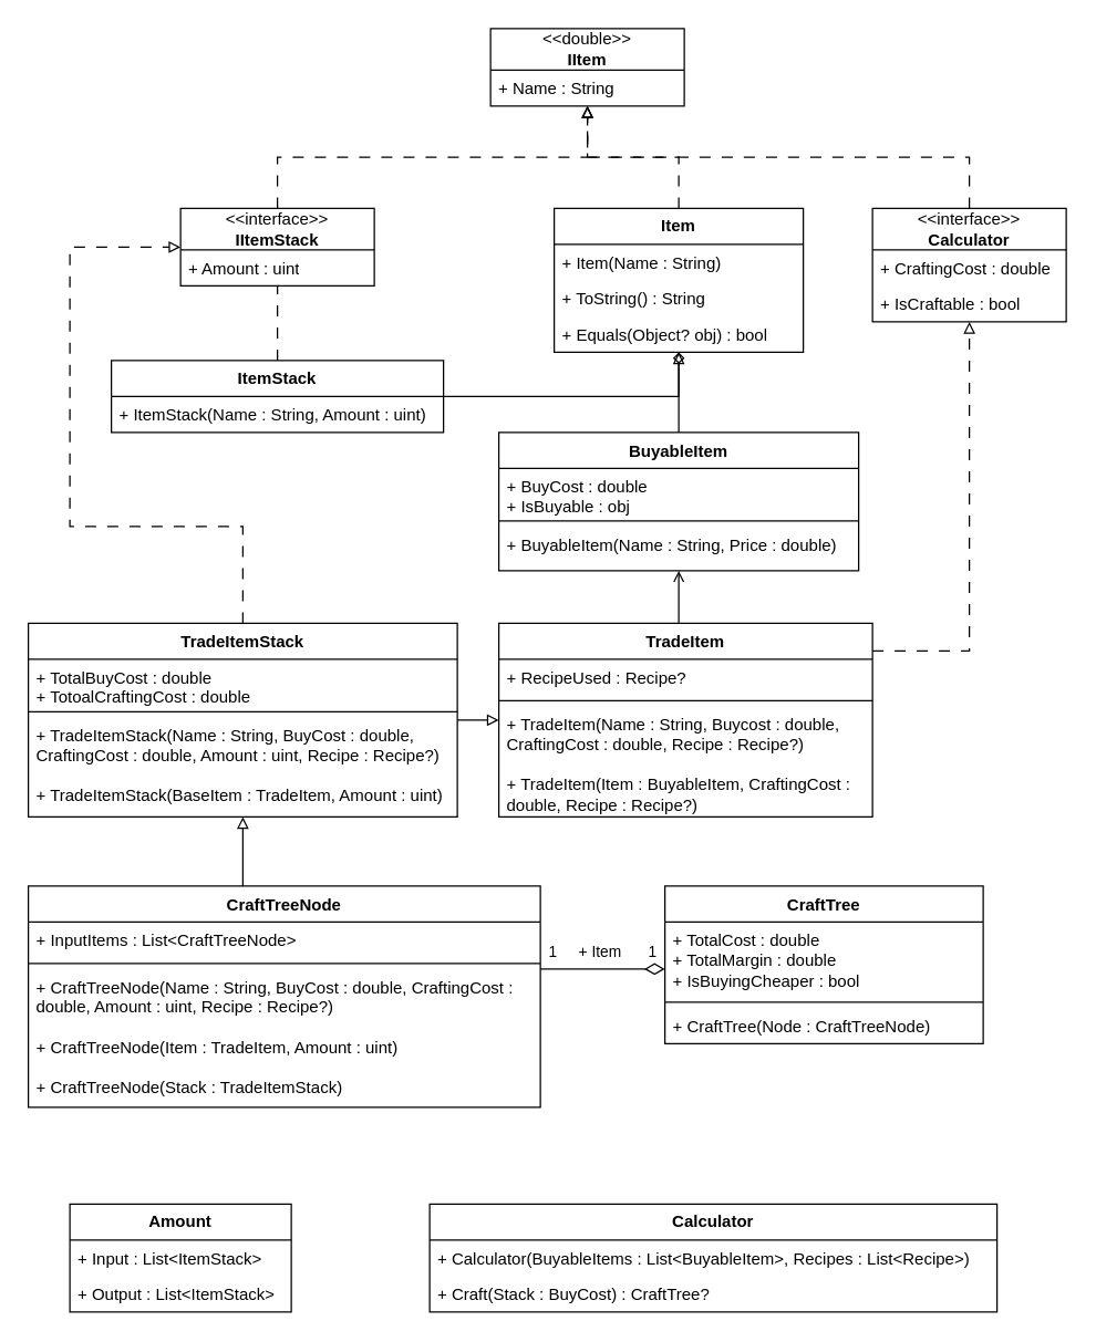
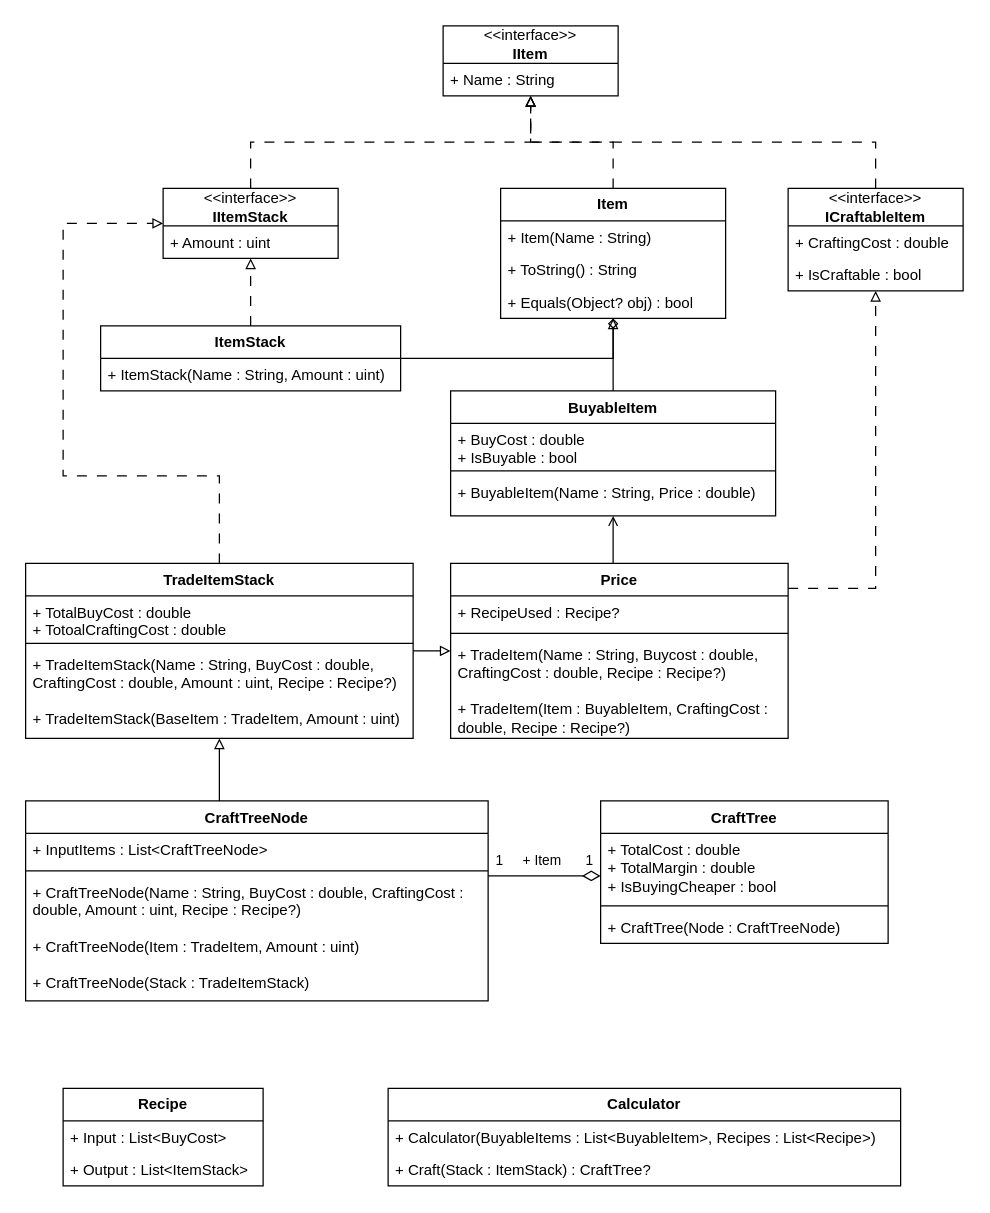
  <mxCell id="0" />
  <mxCell id="1" parent="0" />
- <mxCell id="2" value="&lt;div&gt;&amp;lt;&amp;lt;double&amp;gt;&amp;gt;&lt;/div&gt;&lt;b&gt;IItem&lt;/b&gt;" style="swimlane;fontStyle=0;childLayout=stackLayout;horizontal=1;startSize=30;fillColor=none;horizontalStack=0;resizeParent=1;resizeParentMax=0;resizeLast=0;collapsible=1;marginBottom=0;whiteSpace=wrap;html=1;" vertex="1" parent="1"><mxGeometry x="354" y="20" width="140" height="56" as="geometry" /></mxCell>
+ <mxCell id="2" value="&lt;div&gt;&amp;lt;&amp;lt;interface&amp;gt;&amp;gt;&lt;/div&gt;&lt;b&gt;IItem&lt;/b&gt;" style="swimlane;fontStyle=0;childLayout=stackLayout;horizontal=1;startSize=30;fillColor=none;horizontalStack=0;resizeParent=1;resizeParentMax=0;resizeLast=0;collapsible=1;marginBottom=0;whiteSpace=wrap;html=1;" vertex="1" parent="1"><mxGeometry x="354" y="20" width="140" height="56" as="geometry" /></mxCell>
  <mxCell id="3" value="+ Name : String" style="text;strokeColor=none;fillColor=none;align=left;verticalAlign=top;spacingLeft=4;spacingRight=4;overflow=hidden;rotatable=0;points=[[0,0.5],[1,0.5]];portConstraint=eastwest;whiteSpace=wrap;html=1;" vertex="1" parent="2"><mxGeometry y="30" width="140" height="26" as="geometry" /></mxCell>
  <mxCell id="4" style="edgeStyle=orthogonalEdgeStyle;rounded=0;orthogonalLoop=1;jettySize=auto;html=1;endArrow=block;endFill=0;dashed=1;dashPattern=8 8;" edge="1" parent="1" source="5" target="2"><mxGeometry relative="1" as="geometry" /></mxCell>
  <mxCell id="5" value="&lt;b&gt;Item&lt;/b&gt;" style="swimlane;fontStyle=0;childLayout=stackLayout;horizontal=1;startSize=26;fillColor=none;horizontalStack=0;resizeParent=1;resizeParentMax=0;resizeLast=0;collapsible=1;marginBottom=0;whiteSpace=wrap;html=1;" vertex="1" parent="1"><mxGeometry x="400" y="150" width="180" height="104" as="geometry" /></mxCell>
  <mxCell id="6" value="+ Item(Name : String)" style="text;strokeColor=none;fillColor=none;align=left;verticalAlign=top;spacingLeft=4;spacingRight=4;overflow=hidden;rotatable=0;points=[[0,0.5],[1,0.5]];portConstraint=eastwest;whiteSpace=wrap;html=1;" vertex="1" parent="5"><mxGeometry y="26" width="180" height="26" as="geometry" /></mxCell>
  <mxCell id="7" value="+ ToString() : String" style="text;strokeColor=none;fillColor=none;align=left;verticalAlign=top;spacingLeft=4;spacingRight=4;overflow=hidden;rotatable=0;points=[[0,0.5],[1,0.5]];portConstraint=eastwest;whiteSpace=wrap;html=1;" vertex="1" parent="5"><mxGeometry y="52" width="180" height="26" as="geometry" /></mxCell>
  <mxCell id="8" value="+ Equals(Object? obj) : bool" style="text;strokeColor=none;fillColor=none;align=left;verticalAlign=top;spacingLeft=4;spacingRight=4;overflow=hidden;rotatable=0;points=[[0,0.5],[1,0.5]];portConstraint=eastwest;whiteSpace=wrap;html=1;" vertex="1" parent="5"><mxGeometry y="78" width="180" height="26" as="geometry" /></mxCell>
  <mxCell id="9" style="edgeStyle=orthogonalEdgeStyle;rounded=0;orthogonalLoop=1;jettySize=auto;html=1;exitX=0.5;exitY=0;exitDx=0;exitDy=0;endArrow=block;endFill=0;dashed=1;dashPattern=8 8;" edge="1" parent="1" source="10" target="2"><mxGeometry relative="1" as="geometry" /></mxCell>
  <mxCell id="10" value="&amp;lt;&amp;lt;interface&amp;gt;&amp;gt;&lt;div&gt;&lt;b&gt;IItemStack&lt;/b&gt;&lt;/div&gt;" style="swimlane;fontStyle=0;childLayout=stackLayout;horizontal=1;startSize=30;fillColor=none;horizontalStack=0;resizeParent=1;resizeParentMax=0;resizeLast=0;collapsible=1;marginBottom=0;whiteSpace=wrap;html=1;" vertex="1" parent="1"><mxGeometry x="130" y="150" width="140" height="56" as="geometry" /></mxCell>
  <mxCell id="11" value="+ Amount : uint" style="text;strokeColor=none;fillColor=none;align=left;verticalAlign=top;spacingLeft=4;spacingRight=4;overflow=hidden;rotatable=0;points=[[0,0.5],[1,0.5]];portConstraint=eastwest;whiteSpace=wrap;html=1;" vertex="1" parent="10"><mxGeometry y="30" width="140" height="26" as="geometry" /></mxCell>
- <mxCell id="12" style="edgeStyle=orthogonalEdgeStyle;rounded=0;orthogonalLoop=1;jettySize=auto;html=1;endArrow=none;endFill=0;dashed=1;dashPattern=8 8;" edge="1" parent="1" source="14" target="10"><mxGeometry relative="1" as="geometry" /></mxCell>
+ <mxCell id="12" style="edgeStyle=orthogonalEdgeStyle;rounded=0;orthogonalLoop=1;jettySize=auto;html=1;endArrow=block;endFill=0;dashed=1;dashPattern=8 8;" edge="1" parent="1" source="14" target="10"><mxGeometry relative="1" as="geometry" /></mxCell>
  <mxCell id="13" style="edgeStyle=orthogonalEdgeStyle;rounded=0;orthogonalLoop=1;jettySize=auto;html=1;endArrow=block;endFill=0;" edge="1" parent="1" source="14" target="5"><mxGeometry relative="1" as="geometry" /></mxCell>
  <mxCell id="14" value="&lt;b&gt;ItemStack&lt;/b&gt;" style="swimlane;fontStyle=0;childLayout=stackLayout;horizontal=1;startSize=26;fillColor=none;horizontalStack=0;resizeParent=1;resizeParentMax=0;resizeLast=0;collapsible=1;marginBottom=0;whiteSpace=wrap;html=1;" vertex="1" parent="1"><mxGeometry x="80" y="260" width="240" height="52" as="geometry" /></mxCell>
  <mxCell id="15" value="+ ItemStack(Name : String, Amount : uint)" style="text;strokeColor=none;fillColor=none;align=left;verticalAlign=top;spacingLeft=4;spacingRight=4;overflow=hidden;rotatable=0;points=[[0,0.5],[1,0.5]];portConstraint=eastwest;whiteSpace=wrap;html=1;" vertex="1" parent="14"><mxGeometry y="26" width="240" height="26" as="geometry" /></mxCell>
  <mxCell id="16" style="edgeStyle=orthogonalEdgeStyle;rounded=0;orthogonalLoop=1;jettySize=auto;html=1;endArrow=diamond;endFill=0;" edge="1" parent="1" source="17" target="5"><mxGeometry relative="1" as="geometry"><Array as="points"><mxPoint x="490" y="340" /><mxPoint x="490" y="340" /></Array></mxGeometry></mxCell>
  <mxCell id="17" value="BuyableItem" style="swimlane;fontStyle=1;align=center;verticalAlign=top;childLayout=stackLayout;horizontal=1;startSize=26;horizontalStack=0;resizeParent=1;resizeParentMax=0;resizeLast=0;collapsible=1;marginBottom=0;whiteSpace=wrap;html=1;" vertex="1" parent="1"><mxGeometry x="360" y="312" width="260" height="100" as="geometry" /></mxCell>
- <mxCell id="18" value="+ BuyCost : double&lt;div&gt;+ IsBuyable : obj&lt;/div&gt;" style="text;strokeColor=none;fillColor=none;align=left;verticalAlign=top;spacingLeft=4;spacingRight=4;overflow=hidden;rotatable=0;points=[[0,0.5],[1,0.5]];portConstraint=eastwest;whiteSpace=wrap;html=1;" vertex="1" parent="17"><mxGeometry y="26" width="260" height="34" as="geometry" /></mxCell>
+ <mxCell id="18" value="+ BuyCost : double&lt;div&gt;+ IsBuyable : bool&lt;/div&gt;" style="text;strokeColor=none;fillColor=none;align=left;verticalAlign=top;spacingLeft=4;spacingRight=4;overflow=hidden;rotatable=0;points=[[0,0.5],[1,0.5]];portConstraint=eastwest;whiteSpace=wrap;html=1;" vertex="1" parent="17"><mxGeometry y="26" width="260" height="34" as="geometry" /></mxCell>
  <mxCell id="19" value="" style="line;strokeWidth=1;fillColor=none;align=left;verticalAlign=middle;spacingTop=-1;spacingLeft=3;spacingRight=3;rotatable=0;labelPosition=right;points=[];portConstraint=eastwest;strokeColor=inherit;" vertex="1" parent="17"><mxGeometry y="60" width="260" height="8" as="geometry" /></mxCell>
  <mxCell id="20" value="+ BuyableItem(Name : String, Price : double)" style="text;strokeColor=none;fillColor=none;align=left;verticalAlign=top;spacingLeft=4;spacingRight=4;overflow=hidden;rotatable=0;points=[[0,0.5],[1,0.5]];portConstraint=eastwest;whiteSpace=wrap;html=1;" vertex="1" parent="17"><mxGeometry y="68" width="260" height="32" as="geometry" /></mxCell>
  <mxCell id="21" style="edgeStyle=orthogonalEdgeStyle;rounded=0;orthogonalLoop=1;jettySize=auto;html=1;exitX=0.5;exitY=0;exitDx=0;exitDy=0;dashed=1;dashPattern=8 8;endArrow=block;endFill=0;" edge="1" parent="1" source="22" target="2"><mxGeometry relative="1" as="geometry" /></mxCell>
- <mxCell id="22" value="&lt;div&gt;&amp;lt;&amp;lt;interface&amp;gt;&amp;gt;&lt;/div&gt;&lt;b&gt;Calculator&lt;/b&gt;" style="swimlane;fontStyle=0;childLayout=stackLayout;horizontal=1;startSize=30;fillColor=none;horizontalStack=0;resizeParent=1;resizeParentMax=0;resizeLast=0;collapsible=1;marginBottom=0;whiteSpace=wrap;html=1;" vertex="1" parent="1"><mxGeometry x="630" y="150" width="140" height="82" as="geometry" /></mxCell>
+ <mxCell id="22" value="&lt;div&gt;&amp;lt;&amp;lt;interface&amp;gt;&amp;gt;&lt;/div&gt;&lt;b&gt;ICraftableItem&lt;/b&gt;" style="swimlane;fontStyle=0;childLayout=stackLayout;horizontal=1;startSize=30;fillColor=none;horizontalStack=0;resizeParent=1;resizeParentMax=0;resizeLast=0;collapsible=1;marginBottom=0;whiteSpace=wrap;html=1;" vertex="1" parent="1"><mxGeometry x="630" y="150" width="140" height="82" as="geometry" /></mxCell>
  <mxCell id="23" value="+ CraftingCost : double" style="text;strokeColor=none;fillColor=none;align=left;verticalAlign=top;spacingLeft=4;spacingRight=4;overflow=hidden;rotatable=0;points=[[0,0.5],[1,0.5]];portConstraint=eastwest;whiteSpace=wrap;html=1;" vertex="1" parent="22"><mxGeometry y="30" width="140" height="26" as="geometry" /></mxCell>
  <mxCell id="24" value="+ IsCraftable : bool" style="text;strokeColor=none;fillColor=none;align=left;verticalAlign=top;spacingLeft=4;spacingRight=4;overflow=hidden;rotatable=0;points=[[0,0.5],[1,0.5]];portConstraint=eastwest;whiteSpace=wrap;html=1;" vertex="1" parent="22"><mxGeometry y="56" width="140" height="26" as="geometry" /></mxCell>
  <mxCell id="25" style="edgeStyle=orthogonalEdgeStyle;rounded=0;orthogonalLoop=1;jettySize=auto;html=1;endArrow=open;endFill=0;" edge="1" parent="1" source="27" target="17"><mxGeometry relative="1" as="geometry"><Array as="points"><mxPoint x="490" y="440" /><mxPoint x="490" y="440" /></Array></mxGeometry></mxCell>
  <mxCell id="26" style="edgeStyle=orthogonalEdgeStyle;rounded=0;orthogonalLoop=1;jettySize=auto;html=1;endArrow=block;endFill=0;dashed=1;dashPattern=8 8;" edge="1" parent="1" source="27" target="22"><mxGeometry relative="1" as="geometry"><Array as="points"><mxPoint x="700" y="470" /></Array></mxGeometry></mxCell>
- <mxCell id="27" value="TradeItem" style="swimlane;fontStyle=1;align=center;verticalAlign=top;childLayout=stackLayout;horizontal=1;startSize=26;horizontalStack=0;resizeParent=1;resizeParentMax=0;resizeLast=0;collapsible=1;marginBottom=0;whiteSpace=wrap;html=1;" vertex="1" parent="1"><mxGeometry x="360" y="450" width="270" height="140" as="geometry" /></mxCell>
+ <mxCell id="27" value="Price" style="swimlane;fontStyle=1;align=center;verticalAlign=top;childLayout=stackLayout;horizontal=1;startSize=26;horizontalStack=0;resizeParent=1;resizeParentMax=0;resizeLast=0;collapsible=1;marginBottom=0;whiteSpace=wrap;html=1;" vertex="1" parent="1"><mxGeometry x="360" y="450" width="270" height="140" as="geometry" /></mxCell>
  <mxCell id="28" value="+ RecipeUsed : Recipe?" style="text;strokeColor=none;fillColor=none;align=left;verticalAlign=top;spacingLeft=4;spacingRight=4;overflow=hidden;rotatable=0;points=[[0,0.5],[1,0.5]];portConstraint=eastwest;whiteSpace=wrap;html=1;" vertex="1" parent="27"><mxGeometry y="26" width="270" height="26" as="geometry" /></mxCell>
  <mxCell id="29" value="" style="line;strokeWidth=1;fillColor=none;align=left;verticalAlign=middle;spacingTop=-1;spacingLeft=3;spacingRight=3;rotatable=0;labelPosition=right;points=[];portConstraint=eastwest;strokeColor=inherit;" vertex="1" parent="27"><mxGeometry y="52" width="270" height="8" as="geometry" /></mxCell>
  <mxCell id="30" value="+ TradeItem(Name : String, Buycost : double, CraftingCost : double, Recipe : Recipe?)&lt;div&gt;&lt;br&gt;&lt;div&gt;+ TradeItem(Item : BuyableItem, CraftingCost : double, Recipe : Recipe?)&lt;/div&gt;&lt;/div&gt;" style="text;strokeColor=none;fillColor=none;align=left;verticalAlign=top;spacingLeft=4;spacingRight=4;overflow=hidden;rotatable=0;points=[[0,0.5],[1,0.5]];portConstraint=eastwest;whiteSpace=wrap;html=1;" vertex="1" parent="27"><mxGeometry y="60" width="270" height="80" as="geometry" /></mxCell>
  <mxCell id="31" style="edgeStyle=orthogonalEdgeStyle;rounded=0;orthogonalLoop=1;jettySize=auto;html=1;exitX=0.5;exitY=0;exitDx=0;exitDy=0;endArrow=block;endFill=0;dashed=1;dashPattern=8 8;" edge="1" parent="1" source="33" target="10"><mxGeometry relative="1" as="geometry"><Array as="points"><mxPoint x="175" y="380" /><mxPoint x="50" y="380" /><mxPoint x="50" y="178" /></Array></mxGeometry></mxCell>
  <mxCell id="32" style="edgeStyle=orthogonalEdgeStyle;rounded=0;orthogonalLoop=1;jettySize=auto;html=1;endArrow=block;endFill=0;" edge="1" parent="1" source="33" target="27"><mxGeometry relative="1" as="geometry"><Array as="points"><mxPoint x="320" y="497" /><mxPoint x="320" y="497" /></Array></mxGeometry></mxCell>
  <mxCell id="33" value="TradeItemStack" style="swimlane;fontStyle=1;align=center;verticalAlign=top;childLayout=stackLayout;horizontal=1;startSize=26;horizontalStack=0;resizeParent=1;resizeParentMax=0;resizeLast=0;collapsible=1;marginBottom=0;whiteSpace=wrap;html=1;" vertex="1" parent="1"><mxGeometry x="20" y="450" width="310" height="140" as="geometry" /></mxCell>
  <mxCell id="34" value="+ TotalBuyCost : double&lt;div&gt;+ TotoalCraftingCost : double&lt;/div&gt;" style="text;strokeColor=none;fillColor=none;align=left;verticalAlign=top;spacingLeft=4;spacingRight=4;overflow=hidden;rotatable=0;points=[[0,0.5],[1,0.5]];portConstraint=eastwest;whiteSpace=wrap;html=1;" vertex="1" parent="33"><mxGeometry y="26" width="310" height="34" as="geometry" /></mxCell>
  <mxCell id="35" value="" style="line;strokeWidth=1;fillColor=none;align=left;verticalAlign=middle;spacingTop=-1;spacingLeft=3;spacingRight=3;rotatable=0;labelPosition=right;points=[];portConstraint=eastwest;strokeColor=inherit;" vertex="1" parent="33"><mxGeometry y="60" width="310" height="8" as="geometry" /></mxCell>
  <mxCell id="36" value="+ TradeItemStack(Name : String, BuyCost : double, CraftingCost : double, Amount : uint, Recipe : Recipe?)&lt;div&gt;&lt;br&gt;&lt;/div&gt;&lt;div&gt;+ TradeItemStack(BaseItem : TradeItem, Amount : uint)&lt;/div&gt;" style="text;strokeColor=none;fillColor=none;align=left;verticalAlign=top;spacingLeft=4;spacingRight=4;overflow=hidden;rotatable=0;points=[[0,0.5],[1,0.5]];portConstraint=eastwest;whiteSpace=wrap;html=1;" vertex="1" parent="33"><mxGeometry y="68" width="310" height="72" as="geometry" /></mxCell>
  <mxCell id="37" style="edgeStyle=orthogonalEdgeStyle;rounded=0;orthogonalLoop=1;jettySize=auto;html=1;endArrow=block;endFill=0;" edge="1" parent="1" source="38" target="33"><mxGeometry relative="1" as="geometry"><Array as="points"><mxPoint x="175" y="630" /><mxPoint x="175" y="630" /></Array></mxGeometry></mxCell>
  <mxCell id="38" value="CraftTreeNode" style="swimlane;fontStyle=1;align=center;verticalAlign=top;childLayout=stackLayout;horizontal=1;startSize=26;horizontalStack=0;resizeParent=1;resizeParentMax=0;resizeLast=0;collapsible=1;marginBottom=0;whiteSpace=wrap;html=1;" vertex="1" parent="1"><mxGeometry x="20" y="640" width="370" height="160" as="geometry" /></mxCell>
  <mxCell id="39" value="+ InputItems : List&amp;lt;CraftTreeNode&amp;gt;" style="text;strokeColor=none;fillColor=none;align=left;verticalAlign=top;spacingLeft=4;spacingRight=4;overflow=hidden;rotatable=0;points=[[0,0.5],[1,0.5]];portConstraint=eastwest;whiteSpace=wrap;html=1;" vertex="1" parent="38"><mxGeometry y="26" width="370" height="26" as="geometry" /></mxCell>
  <mxCell id="40" value="" style="line;strokeWidth=1;fillColor=none;align=left;verticalAlign=middle;spacingTop=-1;spacingLeft=3;spacingRight=3;rotatable=0;labelPosition=right;points=[];portConstraint=eastwest;strokeColor=inherit;" vertex="1" parent="38"><mxGeometry y="52" width="370" height="8" as="geometry" /></mxCell>
  <mxCell id="41" value="+ CraftTreeNode(Name : String, BuyCost : double, CraftingCost : double, Amount : uint, Recipe : Recipe?)&lt;div&gt;&lt;br&gt;&lt;/div&gt;&lt;div&gt;+ CraftTreeNode(Item : TradeItem, Amount : uint)&lt;/div&gt;&lt;div&gt;&lt;br&gt;&lt;/div&gt;&lt;div&gt;+ CraftTreeNode(Stack : TradeItemStack)&lt;/div&gt;" style="text;strokeColor=none;fillColor=none;align=left;verticalAlign=top;spacingLeft=4;spacingRight=4;overflow=hidden;rotatable=0;points=[[0,0.5],[1,0.5]];portConstraint=eastwest;whiteSpace=wrap;html=1;" vertex="1" parent="38"><mxGeometry y="60" width="370" height="100" as="geometry" /></mxCell>
  <mxCell id="42" style="edgeStyle=orthogonalEdgeStyle;rounded=0;orthogonalLoop=1;jettySize=auto;html=1;endArrow=none;endFill=0;startArrow=diamondThin;startFill=0;sourcePerimeterSpacing=0;startSize=12;" edge="1" parent="1" source="46" target="38"><mxGeometry relative="1" as="geometry"><Array as="points"><mxPoint x="460" y="700" /><mxPoint x="460" y="700" /></Array></mxGeometry></mxCell>
  <mxCell id="43" value="+ Item" style="edgeLabel;html=1;align=center;verticalAlign=middle;resizable=0;points=[];" vertex="1" connectable="0" parent="42"><mxGeometry x="0.11" y="1" relative="1" as="geometry"><mxPoint x="2" y="-14" as="offset" /></mxGeometry></mxCell>
  <mxCell id="44" value="1" style="edgeLabel;html=1;align=center;verticalAlign=middle;resizable=0;points=[];" vertex="1" connectable="0" parent="42"><mxGeometry x="0.622" y="1" relative="1" as="geometry"><mxPoint x="-9" y="-14" as="offset" /></mxGeometry></mxCell>
  <mxCell id="45" value="1" style="edgeLabel;html=1;align=center;verticalAlign=middle;resizable=0;points=[];" vertex="1" connectable="0" parent="42"><mxGeometry x="0.644" y="1" relative="1" as="geometry"><mxPoint x="64" y="-14" as="offset" /></mxGeometry></mxCell>
  <mxCell id="46" value="CraftTree" style="swimlane;fontStyle=1;align=center;verticalAlign=top;childLayout=stackLayout;horizontal=1;startSize=26;horizontalStack=0;resizeParent=1;resizeParentMax=0;resizeLast=0;collapsible=1;marginBottom=0;whiteSpace=wrap;html=1;" vertex="1" parent="1"><mxGeometry x="480" y="640" width="230" height="114" as="geometry" /></mxCell>
  <mxCell id="47" value="+ TotalCost : double&lt;div&gt;+ TotalMargin : double&lt;/div&gt;&lt;div&gt;+ IsBuyingCheaper : bool&lt;br&gt;&lt;/div&gt;" style="text;strokeColor=none;fillColor=none;align=left;verticalAlign=top;spacingLeft=4;spacingRight=4;overflow=hidden;rotatable=0;points=[[0,0.5],[1,0.5]];portConstraint=eastwest;whiteSpace=wrap;html=1;" vertex="1" parent="46"><mxGeometry y="26" width="230" height="54" as="geometry" /></mxCell>
  <mxCell id="48" value="" style="line;strokeWidth=1;fillColor=none;align=left;verticalAlign=middle;spacingTop=-1;spacingLeft=3;spacingRight=3;rotatable=0;labelPosition=right;points=[];portConstraint=eastwest;strokeColor=inherit;" vertex="1" parent="46"><mxGeometry y="80" width="230" height="8" as="geometry" /></mxCell>
  <mxCell id="49" value="+ CraftTree(Node : CraftTreeNode)" style="text;strokeColor=none;fillColor=none;align=left;verticalAlign=top;spacingLeft=4;spacingRight=4;overflow=hidden;rotatable=0;points=[[0,0.5],[1,0.5]];portConstraint=eastwest;whiteSpace=wrap;html=1;" vertex="1" parent="46"><mxGeometry y="88" width="230" height="26" as="geometry" /></mxCell>
- <mxCell id="50" value="&lt;b&gt;Amount&lt;/b&gt;" style="swimlane;fontStyle=0;childLayout=stackLayout;horizontal=1;startSize=26;fillColor=none;horizontalStack=0;resizeParent=1;resizeParentMax=0;resizeLast=0;collapsible=1;marginBottom=0;whiteSpace=wrap;html=1;" vertex="1" parent="1"><mxGeometry x="50" y="870" width="160" height="78" as="geometry" /></mxCell>
- <mxCell id="51" value="+ Input : List&amp;lt;ItemStack&amp;gt;" style="text;strokeColor=none;fillColor=none;align=left;verticalAlign=top;spacingLeft=4;spacingRight=4;overflow=hidden;rotatable=0;points=[[0,0.5],[1,0.5]];portConstraint=eastwest;whiteSpace=wrap;html=1;" vertex="1" parent="50"><mxGeometry y="26" width="160" height="26" as="geometry" /></mxCell>
+ <mxCell id="50" value="&lt;b&gt;Recipe&lt;/b&gt;" style="swimlane;fontStyle=0;childLayout=stackLayout;horizontal=1;startSize=26;fillColor=none;horizontalStack=0;resizeParent=1;resizeParentMax=0;resizeLast=0;collapsible=1;marginBottom=0;whiteSpace=wrap;html=1;" vertex="1" parent="1"><mxGeometry x="50" y="870" width="160" height="78" as="geometry" /></mxCell>
+ <mxCell id="51" value="+ Input : List&amp;lt;BuyCost&amp;gt;" style="text;strokeColor=none;fillColor=none;align=left;verticalAlign=top;spacingLeft=4;spacingRight=4;overflow=hidden;rotatable=0;points=[[0,0.5],[1,0.5]];portConstraint=eastwest;whiteSpace=wrap;html=1;" vertex="1" parent="50"><mxGeometry y="26" width="160" height="26" as="geometry" /></mxCell>
  <mxCell id="52" value="+ Output : List&amp;lt;ItemStack&amp;gt;" style="text;strokeColor=none;fillColor=none;align=left;verticalAlign=top;spacingLeft=4;spacingRight=4;overflow=hidden;rotatable=0;points=[[0,0.5],[1,0.5]];portConstraint=eastwest;whiteSpace=wrap;html=1;" vertex="1" parent="50"><mxGeometry y="52" width="160" height="26" as="geometry" /></mxCell>
  <mxCell id="53" value="&lt;b&gt;Calculator&lt;/b&gt;" style="swimlane;fontStyle=0;childLayout=stackLayout;horizontal=1;startSize=26;fillColor=none;horizontalStack=0;resizeParent=1;resizeParentMax=0;resizeLast=0;collapsible=1;marginBottom=0;whiteSpace=wrap;html=1;" vertex="1" parent="1"><mxGeometry x="310" y="870" width="410" height="78" as="geometry" /></mxCell>
  <mxCell id="54" value="+ Calculator(BuyableItems : List&amp;lt;BuyableItem&amp;gt;, Recipes : List&amp;lt;Recipe&amp;gt;)" style="text;strokeColor=none;fillColor=none;align=left;verticalAlign=top;spacingLeft=4;spacingRight=4;overflow=hidden;rotatable=0;points=[[0,0.5],[1,0.5]];portConstraint=eastwest;whiteSpace=wrap;html=1;" vertex="1" parent="53"><mxGeometry y="26" width="410" height="26" as="geometry" /></mxCell>
- <mxCell id="55" value="+ Craft(Stack : BuyCost) : CraftTree?" style="text;strokeColor=none;fillColor=none;align=left;verticalAlign=top;spacingLeft=4;spacingRight=4;overflow=hidden;rotatable=0;points=[[0,0.5],[1,0.5]];portConstraint=eastwest;whiteSpace=wrap;html=1;" vertex="1" parent="53"><mxGeometry y="52" width="410" height="26" as="geometry" /></mxCell>
+ <mxCell id="55" value="+ Craft(Stack : ItemStack) : CraftTree?" style="text;strokeColor=none;fillColor=none;align=left;verticalAlign=top;spacingLeft=4;spacingRight=4;overflow=hidden;rotatable=0;points=[[0,0.5],[1,0.5]];portConstraint=eastwest;whiteSpace=wrap;html=1;" vertex="1" parent="53"><mxGeometry y="52" width="410" height="26" as="geometry" /></mxCell>
